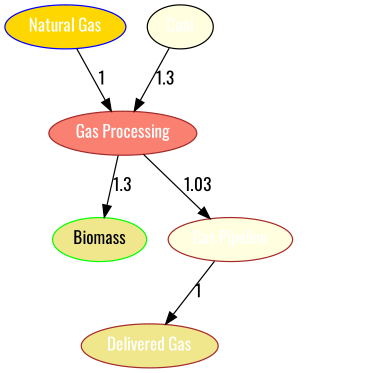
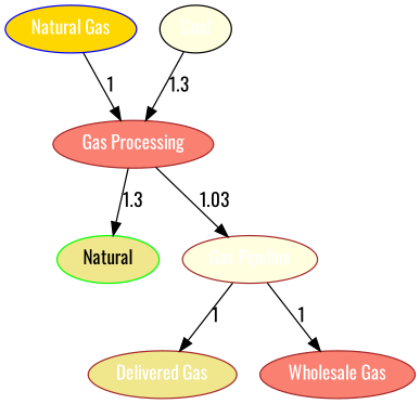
  digraph {
    fontname=Oswald
    node [color=brown fillcolor=salmon fontcolor=white fontname=Oswald style=filled]
    edge [fontname=Oswald]
    n1 [color=blue fillcolor=gold label="Natural Gas"]
    n2 [label="Gas Processing"]
-   n3 [color=green fillcolor=khaki label=Biomass fontcolor=""]
+   n3 [color=green fillcolor=khaki label=Natural fontcolor=""]
    n4 [fillcolor=lightyellow label="Gas Pipeline"]
    n5 [color=black fillcolor=lightyellow label=Coal]
    n6 [fillcolor=khaki label="Delivered Gas"]
+   n7 [label="Wholesale Gas"]
    n1 -> n2 [label=1]
    n2 -> n3 [label=1.3]
    n2 -> n4 [label=1.03]
    n4 -> n6 [label=1]
+   n4 -> n7 [label=1]
    n5 -> n2 [label=1.3]
  }
